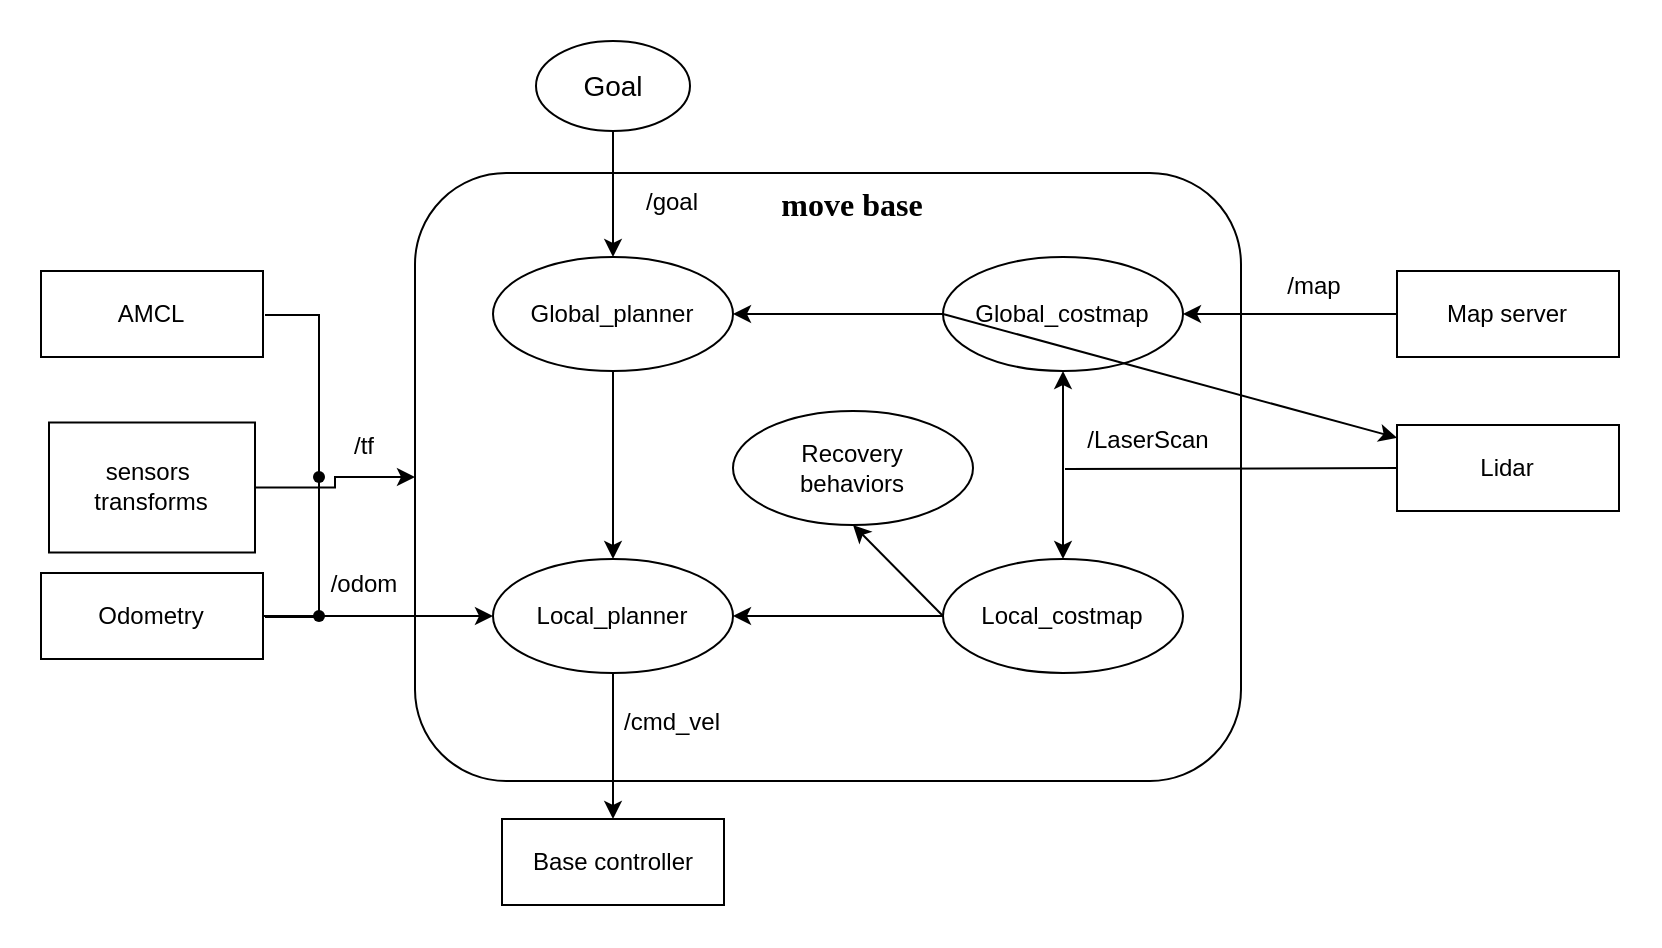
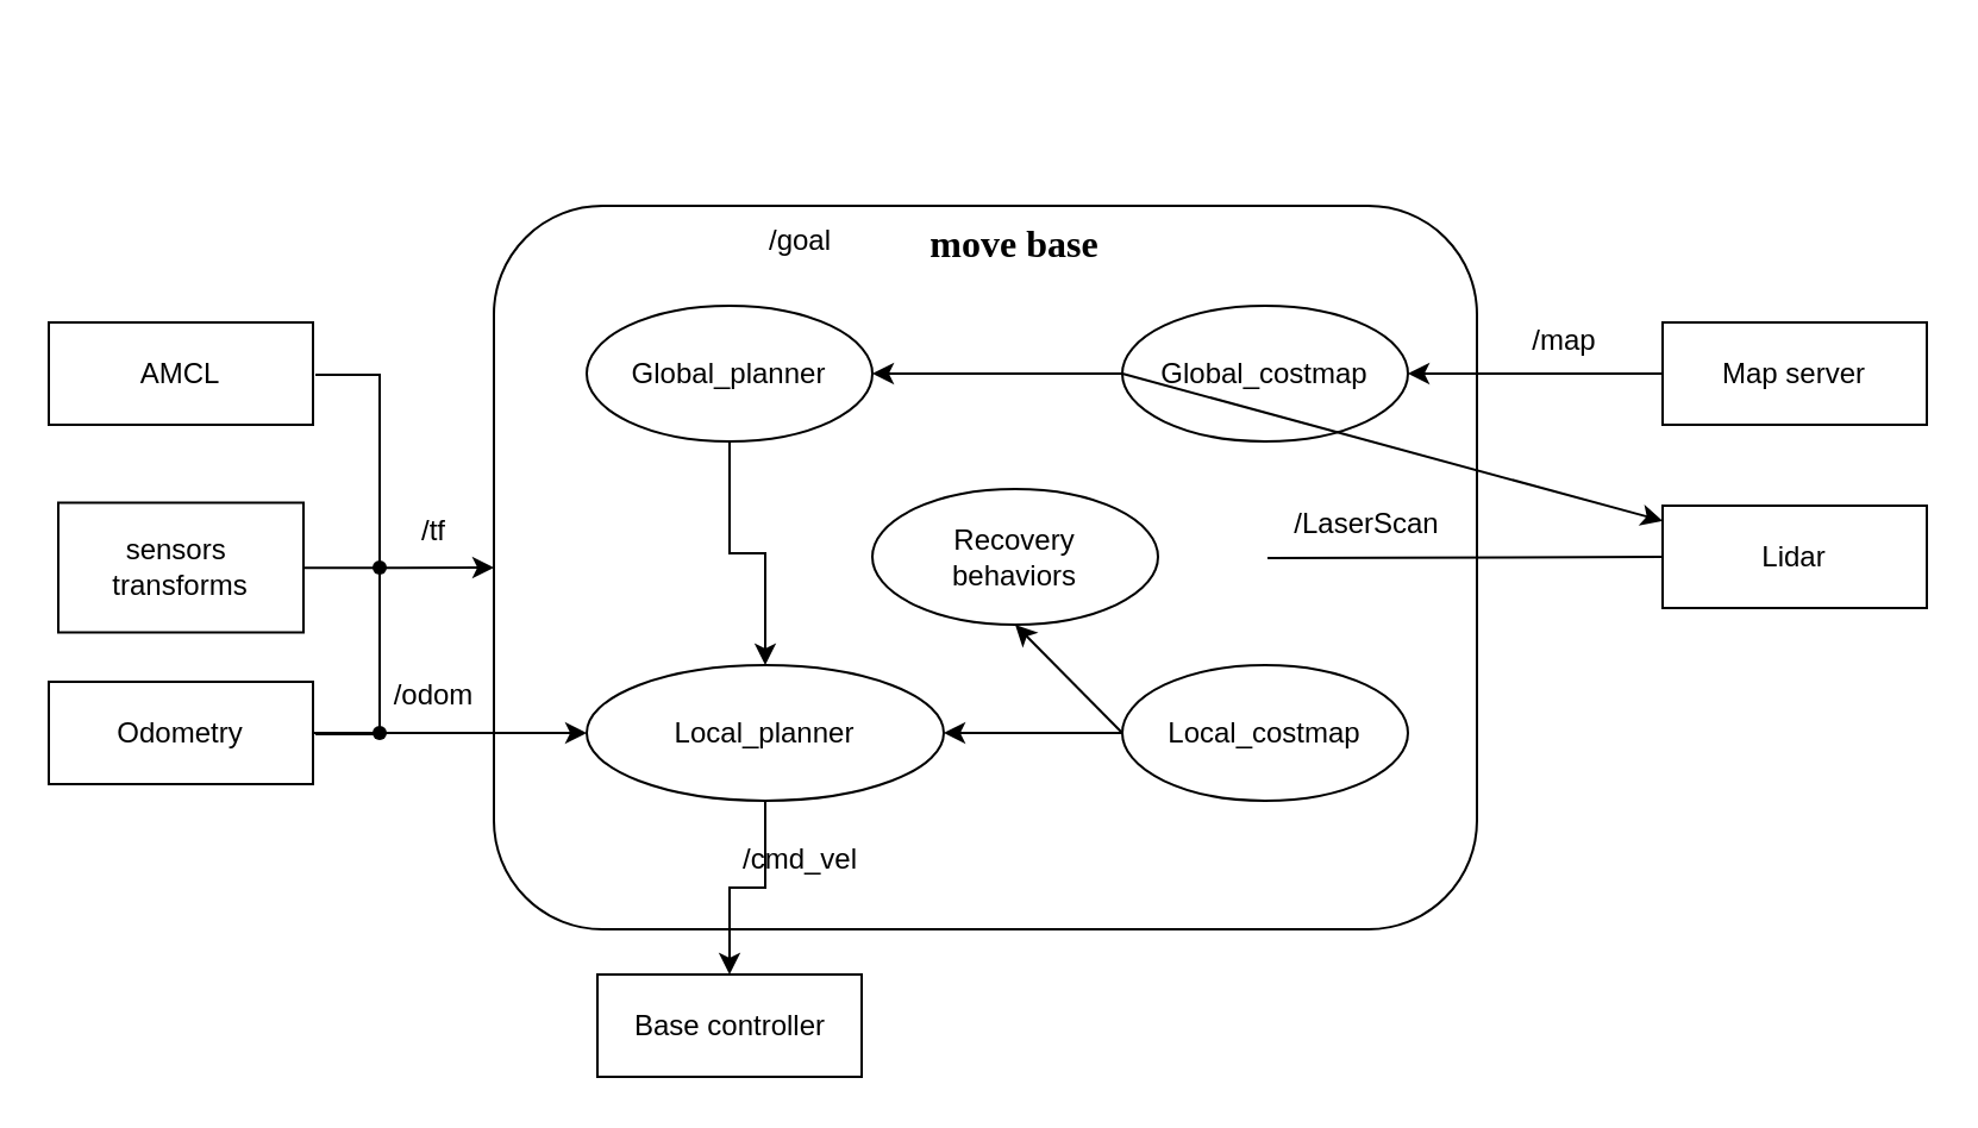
  <mxCell id="0" />
  <mxCell id="1" parent="0" />
  <mxCell id="2" value="" style="rounded=1;whiteSpace=wrap;html=1;" vertex="1" parent="1"><mxGeometry x="207" y="86" width="413" height="304" as="geometry" /></mxCell>
- <mxCell id="3" value="" style="edgeStyle=orthogonalEdgeStyle;rounded=0;orthogonalLoop=1;jettySize=auto;html=1;" edge="1" parent="1" source="4" target="21"><mxGeometry relative="1" as="geometry" /></mxCell>
- <mxCell id="4" value="&lt;font style=&quot;font-size: 14px;&quot;&gt;Goal&lt;/font&gt;" style="ellipse;whiteSpace=wrap;html=1;" vertex="1" parent="1"><mxGeometry x="267.5" y="20" width="77" height="45" as="geometry" /></mxCell>
  <mxCell id="5" value="&lt;font size=&quot;1&quot; style=&quot;&quot; face=&quot;Times New Roman&quot;&gt;&lt;b style=&quot;font-size: 16px;&quot;&gt;move base&lt;/b&gt;&lt;/font&gt;" style="text;html=1;align=center;verticalAlign=middle;whiteSpace=wrap;rounded=0;" vertex="1" parent="1"><mxGeometry x="374" y="76" width="104" height="52" as="geometry" /></mxCell>
  <mxCell id="6" value="" style="edgeStyle=orthogonalEdgeStyle;rounded=0;orthogonalLoop=1;jettySize=auto;html=1;entryX=1;entryY=0.5;entryDx=0;entryDy=0;" edge="1" parent="1" source="7" target="10"><mxGeometry relative="1" as="geometry"><mxPoint x="619" y="146" as="targetPoint" /></mxGeometry></mxCell>
  <mxCell id="7" value="Map server" style="rounded=0;whiteSpace=wrap;html=1;" vertex="1" parent="1"><mxGeometry x="698" y="135" width="111" height="43" as="geometry" /></mxCell>
  <mxCell id="8" value="/map" style="text;html=1;align=center;verticalAlign=middle;whiteSpace=wrap;rounded=0;" vertex="1" parent="1"><mxGeometry x="627" y="128" width="60" height="30" as="geometry" /></mxCell>
  <mxCell id="9" value="" style="edgeStyle=orthogonalEdgeStyle;rounded=0;orthogonalLoop=1;jettySize=auto;html=1;" edge="1" parent="1" source="10" target="21"><mxGeometry relative="1" as="geometry" /></mxCell>
  <mxCell id="10" value="Global_costmap" style="ellipse;whiteSpace=wrap;html=1;" vertex="1" parent="1"><mxGeometry x="471" y="128" width="120" height="57" as="geometry" /></mxCell>
  <mxCell id="11" value="" style="edgeStyle=orthogonalEdgeStyle;rounded=0;orthogonalLoop=1;jettySize=auto;html=1;" edge="1" parent="1" source="12" target="23"><mxGeometry relative="1" as="geometry" /></mxCell>
  <mxCell id="12" value="Local_costmap" style="ellipse;whiteSpace=wrap;html=1;" vertex="1" parent="1"><mxGeometry x="471" y="279" width="120" height="57" as="geometry" /></mxCell>
  <mxCell id="13" value="Lidar" style="rounded=0;whiteSpace=wrap;html=1;" vertex="1" parent="1"><mxGeometry x="698" y="212" width="111" height="43" as="geometry" /></mxCell>
- <mxCell id="14" value="" style="endArrow=classic;startArrow=classic;html=1;rounded=0;entryX=0.5;entryY=1;entryDx=0;entryDy=0;exitX=0.5;exitY=0;exitDx=0;exitDy=0;" edge="1" parent="1" source="12" target="10"><mxGeometry width="50" height="50" relative="1" as="geometry"><mxPoint x="481" y="258" as="sourcePoint" /><mxPoint x="531" y="208" as="targetPoint" /></mxGeometry></mxCell>
  <mxCell id="15" value="" style="endArrow=none;html=1;rounded=0;entryX=0;entryY=0.5;entryDx=0;entryDy=0;" edge="1" parent="1" target="13"><mxGeometry width="50" height="50" relative="1" as="geometry"><mxPoint x="532" y="234" as="sourcePoint" /><mxPoint x="448" y="191" as="targetPoint" /></mxGeometry></mxCell>
  <mxCell id="16" value="/LaserScan" style="text;html=1;align=center;verticalAlign=middle;whiteSpace=wrap;rounded=0;" vertex="1" parent="1"><mxGeometry x="521" y="205" width="106" height="30" as="geometry" /></mxCell>
  <mxCell id="17" value="Recovery &lt;br&gt;behaviors" style="ellipse;whiteSpace=wrap;html=1;" vertex="1" parent="1"><mxGeometry x="366" y="205" width="120" height="57" as="geometry" /></mxCell>
  <mxCell id="18" value="" style="endArrow=classic;html=1;rounded=0;exitX=0;exitY=0.5;exitDx=0;exitDy=0;" edge="1" parent="1" source="10" target="13"><mxGeometry width="50" height="50" relative="1" as="geometry"><mxPoint x="398" y="241" as="sourcePoint" /><mxPoint x="448" y="191" as="targetPoint" /></mxGeometry></mxCell>
  <mxCell id="19" value="" style="endArrow=classic;html=1;rounded=0;exitX=0;exitY=0.5;exitDx=0;exitDy=0;entryX=0.5;entryY=1;entryDx=0;entryDy=0;" edge="1" parent="1" source="12" target="17"><mxGeometry width="50" height="50" relative="1" as="geometry"><mxPoint x="398" y="241" as="sourcePoint" /><mxPoint x="448" y="191" as="targetPoint" /></mxGeometry></mxCell>
  <mxCell id="20" value="" style="edgeStyle=orthogonalEdgeStyle;rounded=0;orthogonalLoop=1;jettySize=auto;html=1;" edge="1" parent="1" source="21" target="23"><mxGeometry relative="1" as="geometry" /></mxCell>
  <mxCell id="21" value="Global_planner" style="ellipse;whiteSpace=wrap;html=1;" vertex="1" parent="1"><mxGeometry x="246" y="128" width="120" height="57" as="geometry" /></mxCell>
  <mxCell id="22" value="" style="edgeStyle=orthogonalEdgeStyle;rounded=0;orthogonalLoop=1;jettySize=auto;html=1;" edge="1" parent="1" source="23" target="24"><mxGeometry relative="1" as="geometry" /></mxCell>
- <mxCell id="23" value="Local_planner" style="ellipse;whiteSpace=wrap;html=1;" vertex="1" parent="1"><mxGeometry x="246" y="279" width="120" height="57" as="geometry" /></mxCell>
+ <mxCell id="23" value="Local_planner" style="ellipse;whiteSpace=wrap;html=1;" vertex="1" parent="1"><mxGeometry x="246" y="279" width="150" height="57" as="geometry" /></mxCell>
  <mxCell id="24" value="Base controller" style="rounded=0;whiteSpace=wrap;html=1;" vertex="1" parent="1"><mxGeometry x="250.5" y="409" width="111" height="43" as="geometry" /></mxCell>
  <mxCell id="25" value="AMCL" style="rounded=0;whiteSpace=wrap;html=1;" vertex="1" parent="1"><mxGeometry x="20" y="135" width="111" height="43" as="geometry" /></mxCell>
  <mxCell id="26" value="" style="edgeStyle=orthogonalEdgeStyle;rounded=0;orthogonalLoop=1;jettySize=auto;html=1;" edge="1" parent="1" source="27" target="2"><mxGeometry relative="1" as="geometry" /></mxCell>
- <mxCell id="27" value="sensors&amp;nbsp;&lt;br&gt;transforms" style="rounded=0;whiteSpace=wrap;html=1;" vertex="1" parent="1"><mxGeometry x="24" y="210.75" width="103" height="65" as="geometry" /></mxCell>
+ <mxCell id="27" value="sensors&amp;nbsp;&lt;br&gt;transforms" style="rounded=0;whiteSpace=wrap;html=1;" vertex="1" parent="1"><mxGeometry x="24" y="210.75" width="103" height="54.5" as="geometry" /></mxCell>
  <mxCell id="28" value="" style="edgeStyle=orthogonalEdgeStyle;rounded=0;orthogonalLoop=1;jettySize=auto;html=1;" edge="1" parent="1" source="29" target="23"><mxGeometry relative="1" as="geometry" /></mxCell>
  <mxCell id="29" value="Odometry" style="rounded=0;whiteSpace=wrap;html=1;" vertex="1" parent="1"><mxGeometry x="20" y="286" width="111" height="43" as="geometry" /></mxCell>
  <mxCell id="30" value="" style="endArrow=none;html=1;rounded=0;" edge="1" parent="1"><mxGeometry width="50" height="50" relative="1" as="geometry"><mxPoint x="132" y="308" as="sourcePoint" /><mxPoint x="132" y="157" as="targetPoint" /><Array as="points"><mxPoint x="159" y="308" /><mxPoint x="159" y="157" /></Array></mxGeometry></mxCell>
  <mxCell id="31" value="/tf" style="text;html=1;align=center;verticalAlign=middle;whiteSpace=wrap;rounded=0;" vertex="1" parent="1"><mxGeometry x="152" y="208" width="60" height="30" as="geometry" /></mxCell>
  <mxCell id="32" value="" style="shape=waypoint;sketch=0;fillStyle=solid;size=6;pointerEvents=1;points=[];fillColor=none;resizable=0;rotatable=0;perimeter=centerPerimeter;snapToPoint=1;" vertex="1" parent="1"><mxGeometry x="149" y="228" width="20" height="20" as="geometry" /></mxCell>
  <mxCell id="33" value="" style="shape=waypoint;sketch=0;fillStyle=solid;size=6;pointerEvents=1;points=[];fillColor=none;resizable=0;rotatable=0;perimeter=centerPerimeter;snapToPoint=1;" vertex="1" parent="1"><mxGeometry x="149" y="297.5" width="20" height="20" as="geometry" /></mxCell>
  <mxCell id="34" value="/cmd_vel" style="text;html=1;align=center;verticalAlign=middle;whiteSpace=wrap;rounded=0;" vertex="1" parent="1"><mxGeometry x="306" y="346" width="60" height="30" as="geometry" /></mxCell>
  <mxCell id="35" value="/odom" style="text;html=1;align=center;verticalAlign=middle;whiteSpace=wrap;rounded=0;" vertex="1" parent="1"><mxGeometry x="152" y="277" width="60" height="30" as="geometry" /></mxCell>
  <mxCell id="36" value="/goal" style="text;html=1;align=center;verticalAlign=middle;whiteSpace=wrap;rounded=0;" vertex="1" parent="1"><mxGeometry x="306" y="86" width="60" height="30" as="geometry" /></mxCell>
